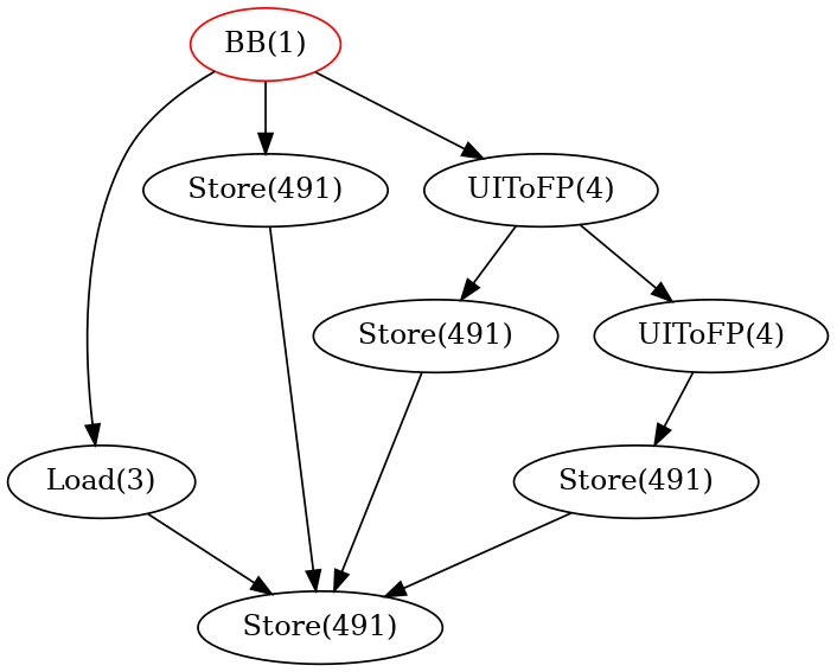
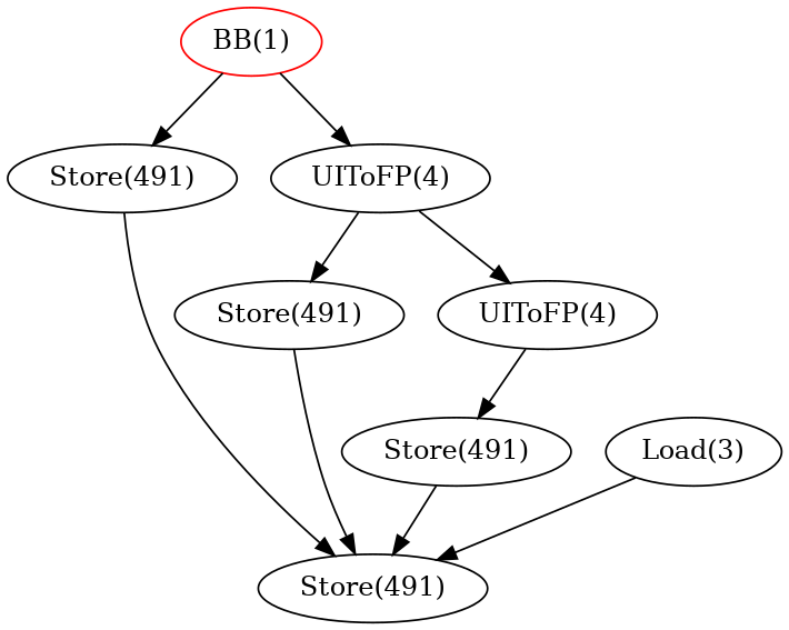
  strict digraph {
    file="dfg.__offload_func_50969.dot"
    node [color=black ir="  store i64 %431, i64* %433, align 8, !UID !491" opcode=Store]
    n1 [color=red ir=my___unk__1 label="BB(1)" opcode=BB]
    n2 [ir="  %2 = load i8, i8* %1, align 1, !UID !2" label="Load(3)" opcode=Load]
    n3 [label="Store(491)"]
    n4 [ir="  %3 = uitofp i8 %2 to float, !UID !3" label="UIToFP(4)" opcode=UIToFP]
    n5 [label="Store(491)"]
    n6 [label="Store(491)"]
    n7 [label="Store(491)"]
    n8 [ir="  %3 = uitofp i8 %2 to float, !UID !3" label="UIToFP(4)" opcode=UIToFP]
-   n1 -> n2
    n1 -> n3
    n1 -> n4
    n2 -> n5
    n3 -> n5
    n4 -> n6
    n4 -> n8
    n6 -> n5
    n7 -> n5
    n8 -> n7
  }
